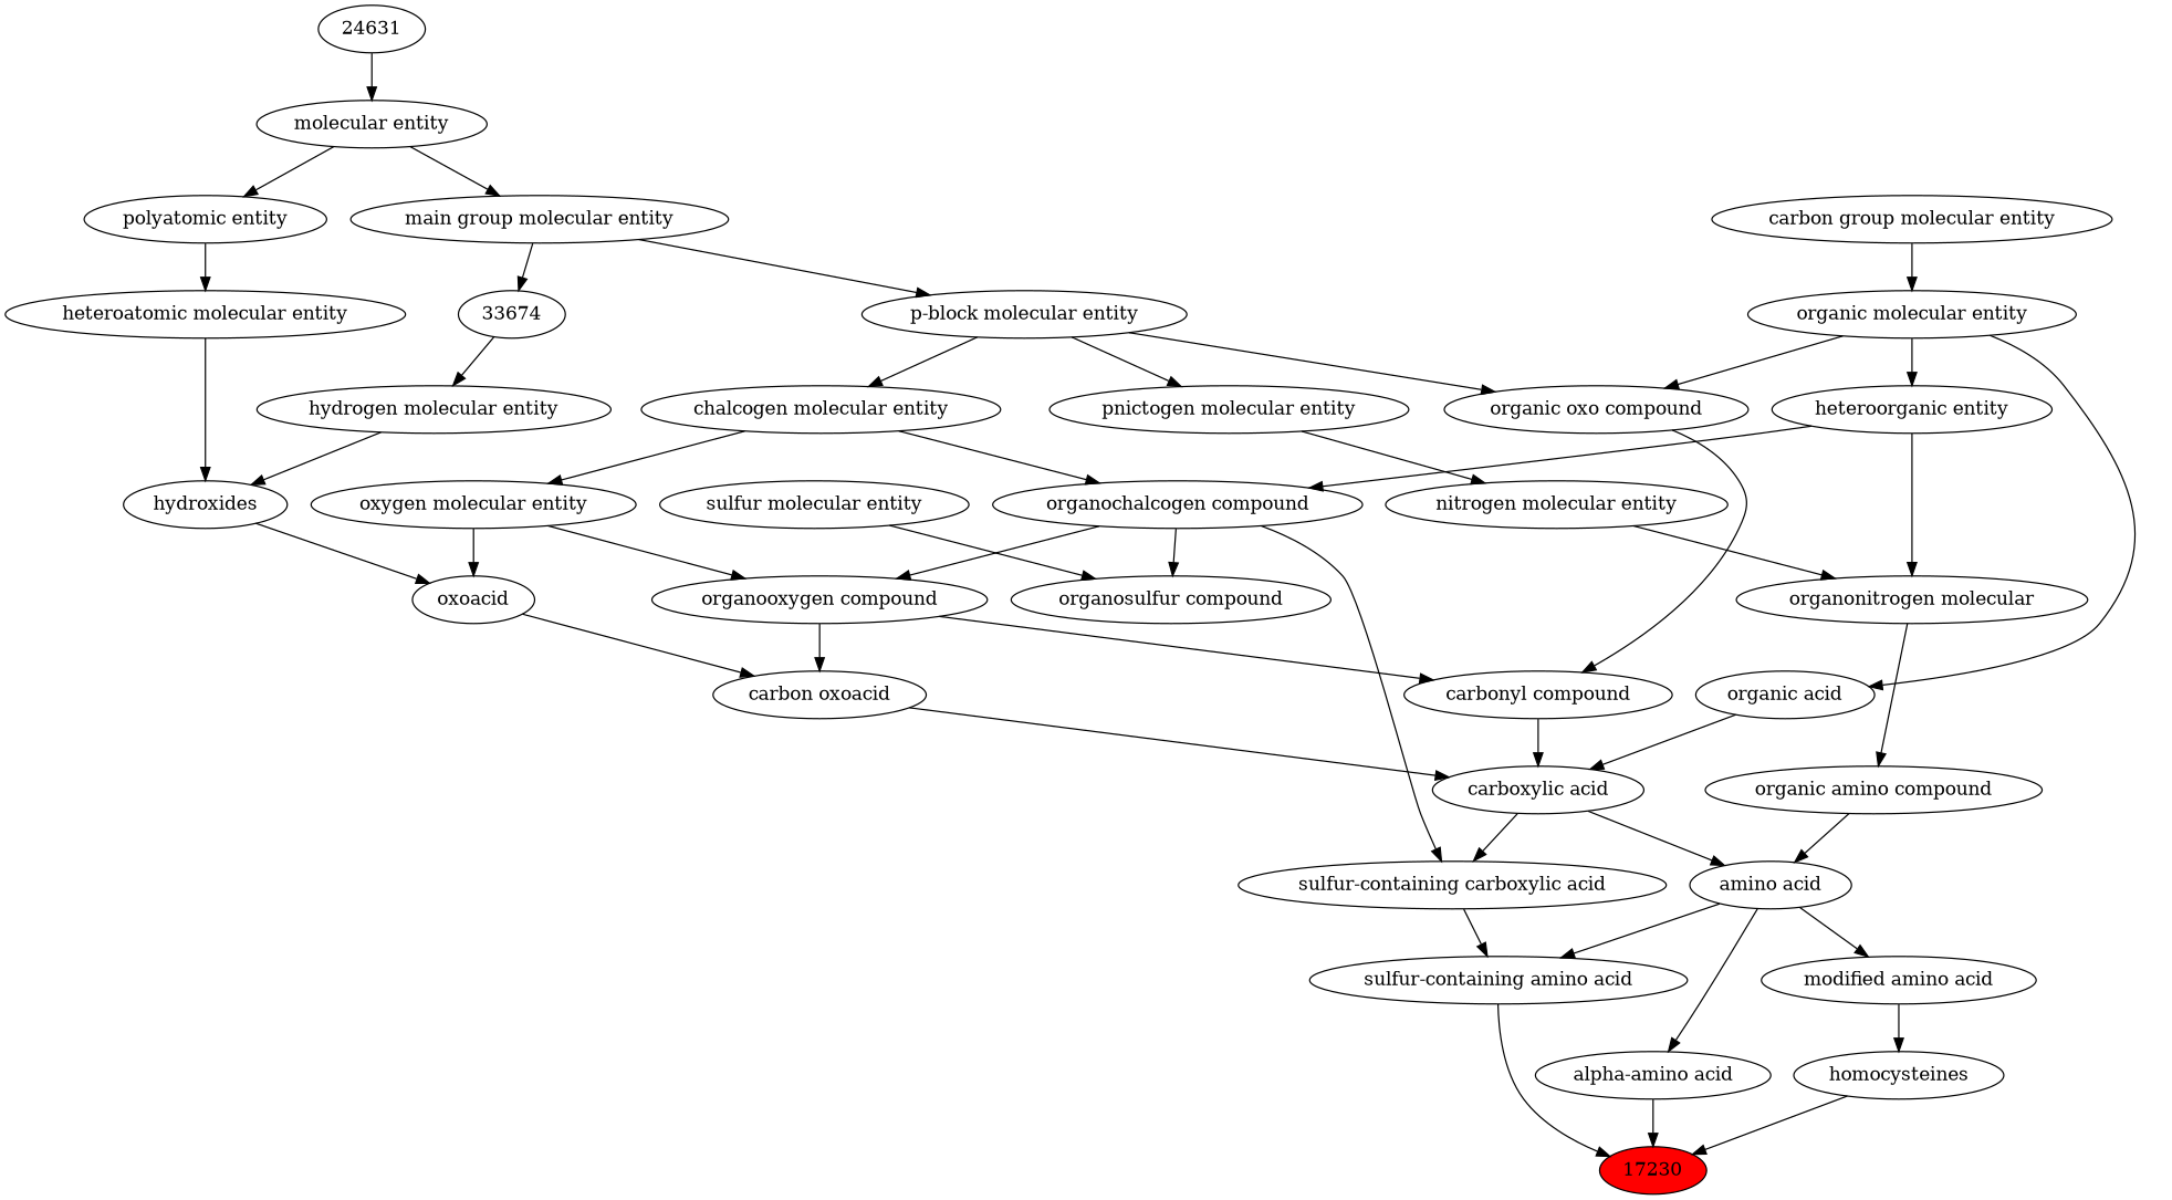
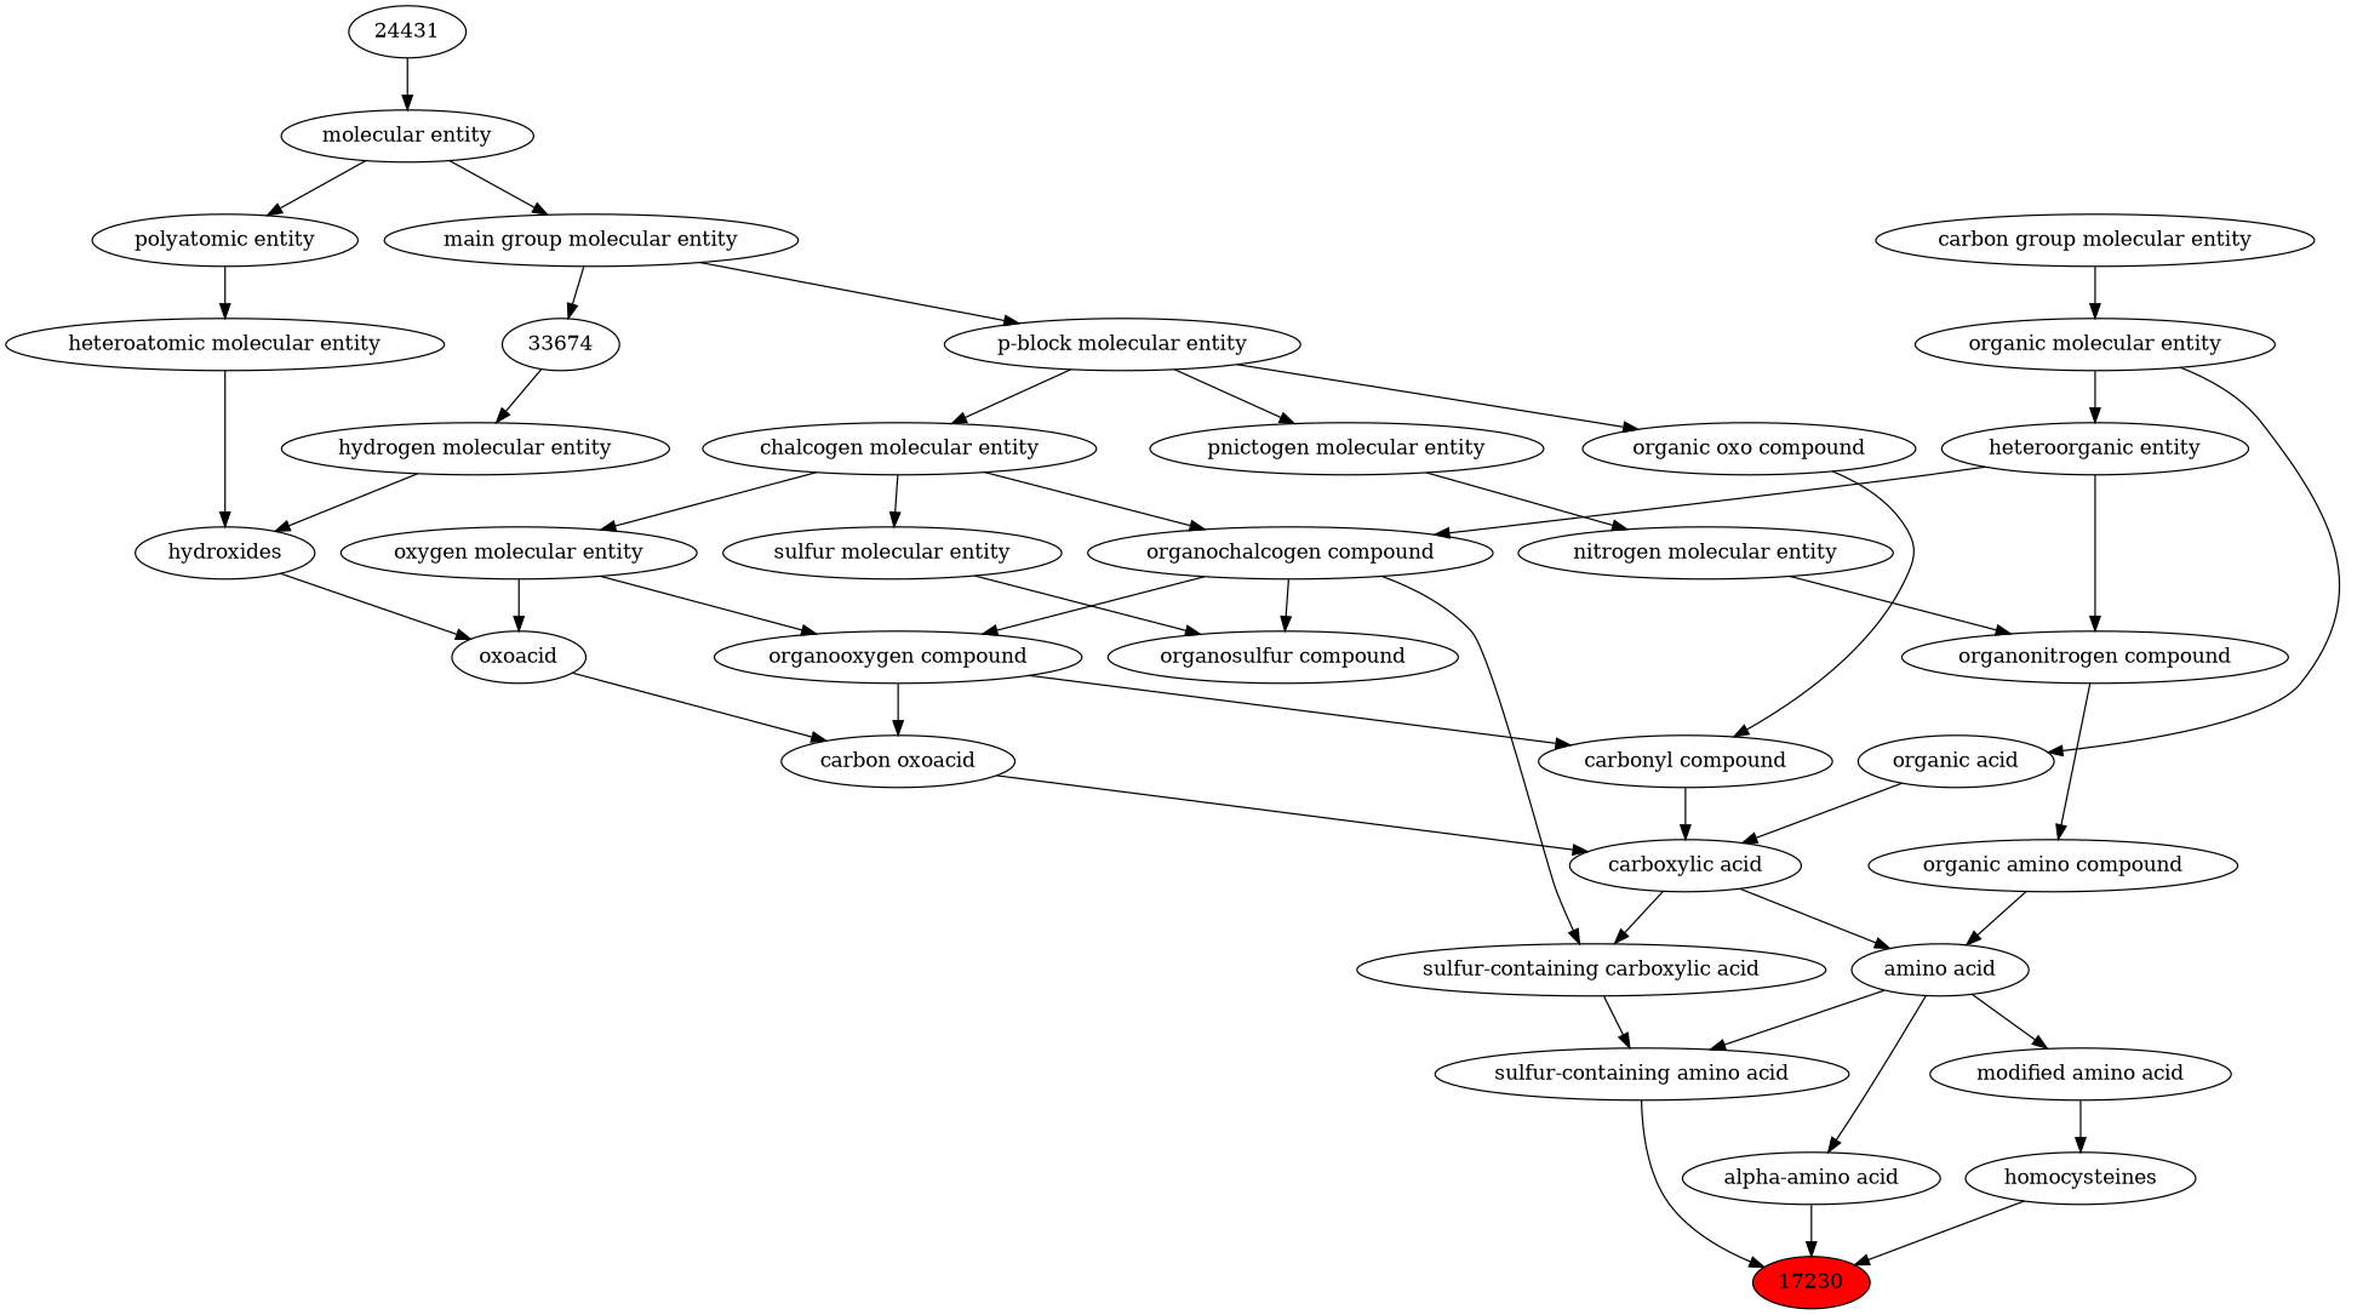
  digraph {
    n1 [fillcolor=red label=17230 style=filled]
    n2 [label="sulfur-containing amino acid"]
    n3 [label="alpha-amino acid"]
    n4 [label=homocysteines]
    n5 [label="sulfur-containing carboxylic acid"]
    n6 [label="amino acid"]
    n7 [label="modified amino acid"]
    n8 [label="carboxylic acid"]
    n9 [label="organosulfur compound"]
    n10 [label="organic amino compound"]
    n11 [label="carbonyl compound"]
    n12 [label="carbon oxoacid"]
    n13 [label="organic acid"]
    n14 [label="organochalcogen compound"]
    n15 [label="organooxygen compound"]
    n16 [label="sulfur molecular entity"]
    n17 [label="organic molecular entity"]
    n18 [label="organic oxo compound"]
    n19 [label="heteroorganic entity"]
-   n20 [label="organonitrogen molecular"]
+   n20 [label="organonitrogen compound"]
    n21 [label=oxoacid]
    n22 [label="chalcogen molecular entity"]
    n23 [label="oxygen molecular entity"]
    n24 [label="carbon group molecular entity"]
    n25 [label="nitrogen molecular entity"]
    n26 [label=hydroxides]
    n27 [label="p-block molecular entity"]
    n28 [label="pnictogen molecular entity"]
    n29 [label="hydrogen molecular entity"]
    n30 [label="heteroatomic molecular entity"]
    n31 [label="main group molecular entity"]
    n32 [label=33674]
    n33 [label="polyatomic entity"]
    n34 [label="molecular entity"]
-   n35 [label=24631]
+   n35 [label=24431]
    n2 -> n1
    n3 -> n1
    n4 -> n1
    n5 -> n2
    n6 -> n2
    n6 -> n3
    n6 -> n7
    n7 -> n4
    n8 -> n5
    n8 -> n6
    n10 -> n6
    n11 -> n8
    n12 -> n8
    n13 -> n8
    n14 -> n5
    n14 -> n9
    n14 -> n15
    n15 -> n11
    n15 -> n12
    n16 -> n9
    n17 -> n13
-   n17 -> n18
    n17 -> n19
    n18 -> n11
    n19 -> n14
    n19 -> n20
    n20 -> n10
    n21 -> n12
    n22 -> n14
+   n22 -> n16
    n22 -> n23
    n23 -> n15
    n23 -> n21
    n24 -> n17
    n25 -> n20
    n26 -> n21
    n27 -> n18
    n27 -> n22
    n27 -> n28
    n28 -> n25
    n29 -> n26
    n30 -> n26
    n31 -> n27
    n31 -> n32
    n32 -> n29
    n33 -> n30
    n34 -> n31
    n34 -> n33
    n35 -> n34
  }
